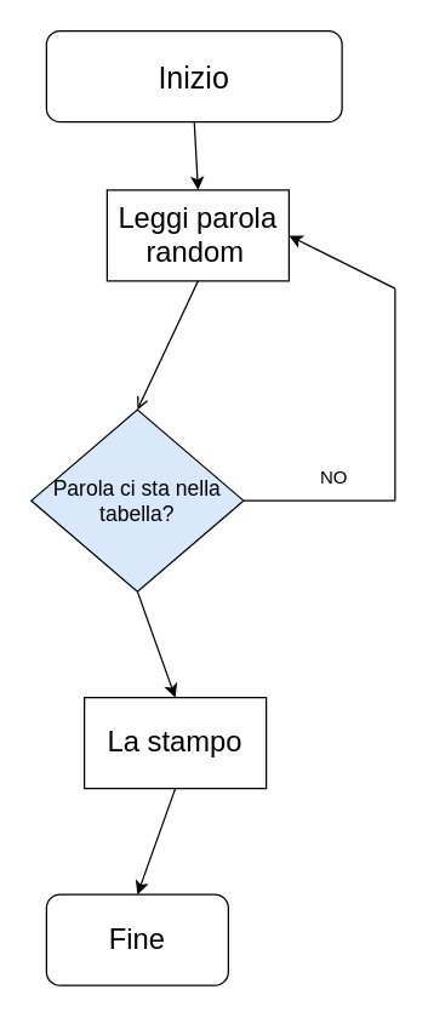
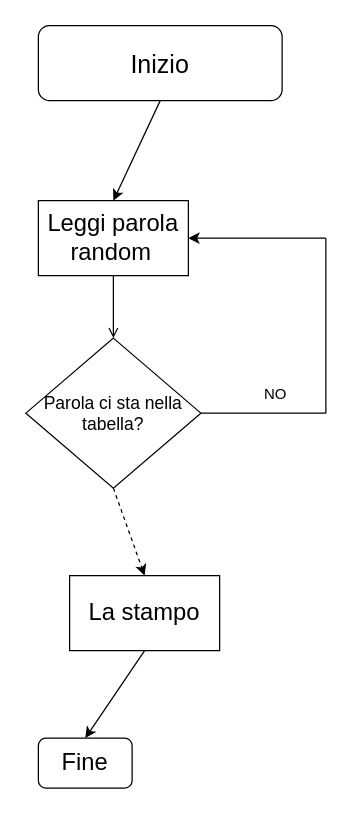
  <mxCell id="0" />
  <mxCell id="1" parent="0" />
  <mxCell id="2" value="&lt;font style=&quot;font-size: 20px;&quot;&gt;Inizio&lt;/font&gt;" style="rounded=1;whiteSpace=wrap;html=1;" vertex="1" parent="1"><mxGeometry x="30" y="20" width="195" height="60" as="geometry" /></mxCell>
- <mxCell id="3" value="&lt;font style=&quot;font-size: 19px;&quot;&gt;Leggi parola random&lt;/font&gt;&amp;nbsp;" style="rounded=0;whiteSpace=wrap;html=1;" vertex="1" parent="1"><mxGeometry x="70" y="125" width="120" height="60" as="geometry" /></mxCell>
- <mxCell id="4" value="&lt;font style=&quot;font-size: 14px;&quot;&gt;Parola ci sta nella tabella?&lt;/font&gt;" style="rhombus;whiteSpace=wrap;html=1;fillColor=#dae8fc;" vertex="1" parent="1"><mxGeometry x="20" y="270" width="140" height="120" as="geometry" /></mxCell>
+ <mxCell id="3" value="&lt;font style=&quot;font-size: 19px;&quot;&gt;Leggi parola random&lt;/font&gt;&amp;nbsp;" style="rounded=0;whiteSpace=wrap;html=1;" vertex="1" parent="1"><mxGeometry x="30" y="160" width="120" height="60" as="geometry" /></mxCell>
+ <mxCell id="4" value="&lt;font style=&quot;font-size: 14px;&quot;&gt;Parola ci sta nella tabella?&lt;/font&gt;" style="rhombus;whiteSpace=wrap;html=1;" vertex="1" parent="1"><mxGeometry x="20" y="270" width="140" height="120" as="geometry" /></mxCell>
  <mxCell id="5" value="" style="endArrow=classic;html=1;rounded=0;entryX=0.5;entryY=0;entryDx=0;entryDy=0;exitX=0.5;exitY=1;exitDx=0;exitDy=0;" edge="1" parent="1" source="2" target="3"><mxGeometry width="50" height="50" relative="1" as="geometry"><mxPoint x="-50" y="120" as="sourcePoint" /><mxPoint x="0" y="70" as="targetPoint" /></mxGeometry></mxCell>
  <mxCell id="6" value="" style="endArrow=open;html=1;rounded=0;exitX=0.5;exitY=1;exitDx=0;exitDy=0;entryX=0.5;entryY=0;entryDx=0;entryDy=0;" edge="1" parent="1" source="3" target="4"><mxGeometry width="50" height="50" relative="1" as="geometry"><mxPoint x="-230" y="280" as="sourcePoint" /><mxPoint x="-180" y="230" as="targetPoint" /></mxGeometry></mxCell>
  <mxCell id="7" value="" style="endArrow=none;html=1;rounded=0;" edge="1" parent="1"><mxGeometry width="50" height="50" relative="1" as="geometry"><mxPoint x="160" y="330" as="sourcePoint" /><mxPoint x="260" y="330" as="targetPoint" /></mxGeometry></mxCell>
  <mxCell id="8" value="" style="endArrow=none;html=1;rounded=0;" edge="1" parent="1"><mxGeometry width="50" height="50" relative="1" as="geometry"><mxPoint x="260" y="330" as="sourcePoint" /><mxPoint x="260" y="190" as="targetPoint" /></mxGeometry></mxCell>
  <mxCell id="9" value="" style="endArrow=classic;html=1;rounded=0;entryX=1;entryY=0.5;entryDx=0;entryDy=0;" edge="1" parent="1" target="3"><mxGeometry width="50" height="50" relative="1" as="geometry"><mxPoint x="260" y="190" as="sourcePoint" /><mxPoint x="310" y="140" as="targetPoint" /></mxGeometry></mxCell>
  <mxCell id="10" value="NO" style="text;html=1;strokeColor=none;fillColor=none;align=center;verticalAlign=middle;whiteSpace=wrap;rounded=0;" vertex="1" parent="1"><mxGeometry x="190" y="300" width="60" height="30" as="geometry" /></mxCell>
  <mxCell id="11" value="&lt;font style=&quot;font-size: 19px;&quot;&gt;La stampo&lt;/font&gt;" style="rounded=0;whiteSpace=wrap;html=1;" vertex="1" parent="1"><mxGeometry x="55" y="460" width="120" height="60" as="geometry" /></mxCell>
- <mxCell id="12" value="" style="endArrow=classic;html=1;rounded=0;entryX=0.5;entryY=0;entryDx=0;entryDy=0;exitX=0.5;exitY=1;exitDx=0;exitDy=0;" edge="1" parent="1" source="4" target="11"><mxGeometry width="50" height="50" relative="1" as="geometry"><mxPoint x="-50" y="460" as="sourcePoint" /><mxPoint x="0" y="410" as="targetPoint" /></mxGeometry></mxCell>
- <mxCell id="13" value="&lt;font style=&quot;font-size: 19px;&quot;&gt;Fine&lt;/font&gt;" style="rounded=1;whiteSpace=wrap;html=1;" vertex="1" parent="1"><mxGeometry x="30" y="590" width="120" height="60" as="geometry" /></mxCell>
+ <mxCell id="12" value="" style="endArrow=classic;html=1;rounded=0;entryX=0.5;entryY=0;entryDx=0;entryDy=0;exitX=0.5;exitY=1;exitDx=0;exitDy=0;dashed=1;" edge="1" parent="1" source="4" target="11"><mxGeometry width="50" height="50" relative="1" as="geometry"><mxPoint x="-50" y="460" as="sourcePoint" /><mxPoint x="0" y="410" as="targetPoint" /></mxGeometry></mxCell>
+ <mxCell id="13" value="&lt;font style=&quot;font-size: 19px;&quot;&gt;Fine&lt;/font&gt;" style="rounded=1;whiteSpace=wrap;html=1;" vertex="1" parent="1"><mxGeometry x="30" y="590" width="75" height="40" as="geometry" /></mxCell>
  <mxCell id="14" value="" style="endArrow=classic;html=1;rounded=0;entryX=0.5;entryY=0;entryDx=0;entryDy=0;exitX=0.5;exitY=1;exitDx=0;exitDy=0;" edge="1" parent="1" source="11" target="13"><mxGeometry width="50" height="50" relative="1" as="geometry"><mxPoint x="-10" y="590" as="sourcePoint" /><mxPoint x="40" y="540" as="targetPoint" /></mxGeometry></mxCell>
